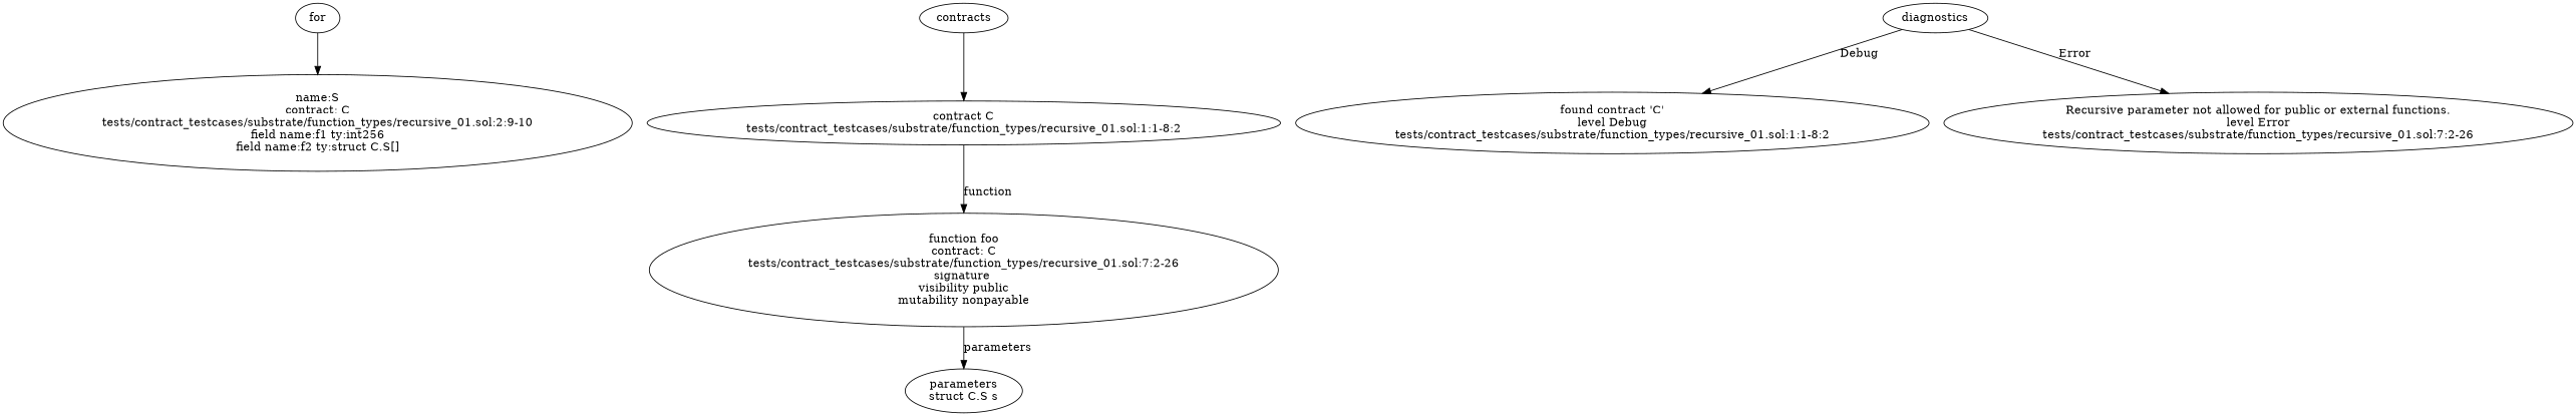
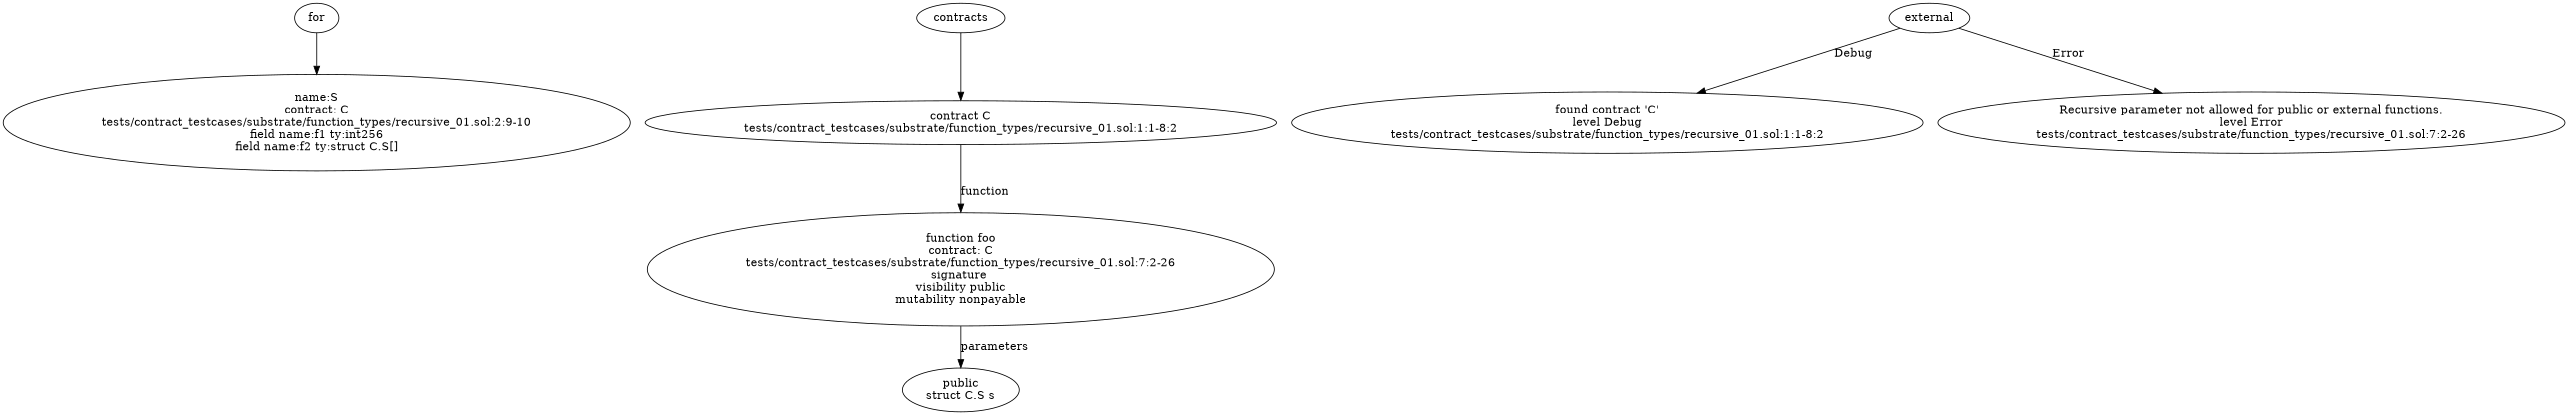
  strict digraph {
    n1 [label="name:S\ncontract: C\ntests/contract_testcases/substrate/function_types/recursive_01.sol:2:9-10\nfield name:f1 ty:int256\nfield name:f2 ty:struct C.S[]"]
    n2 [label="contract C\ntests/contract_testcases/substrate/function_types/recursive_01.sol:1:1-8:2"]
    n3 [label="function foo\ncontract: C\ntests/contract_testcases/substrate/function_types/recursive_01.sol:7:2-26\nsignature \nvisibility public\nmutability nonpayable"]
-   n4 [label="parameters\nstruct C.S s"]
+   n4 [label="public\nstruct C.S s"]
    n5 [label="found contract 'C'\nlevel Debug\ntests/contract_testcases/substrate/function_types/recursive_01.sol:1:1-8:2"]
    n6 [label="Recursive parameter not allowed for public or external functions.\nlevel Error\ntests/contract_testcases/substrate/function_types/recursive_01.sol:7:2-26"]
    n7 [label=for]
    contracts
-   diagnostics
+   diagnostics [label=external]
    n2 -> n3 [label=function]
    n3 -> n4 [label=parameters]
    n7 -> n1
    contracts -> n2
    diagnostics -> n5 [label=Debug]
    diagnostics -> n6 [label=Error]
  }
